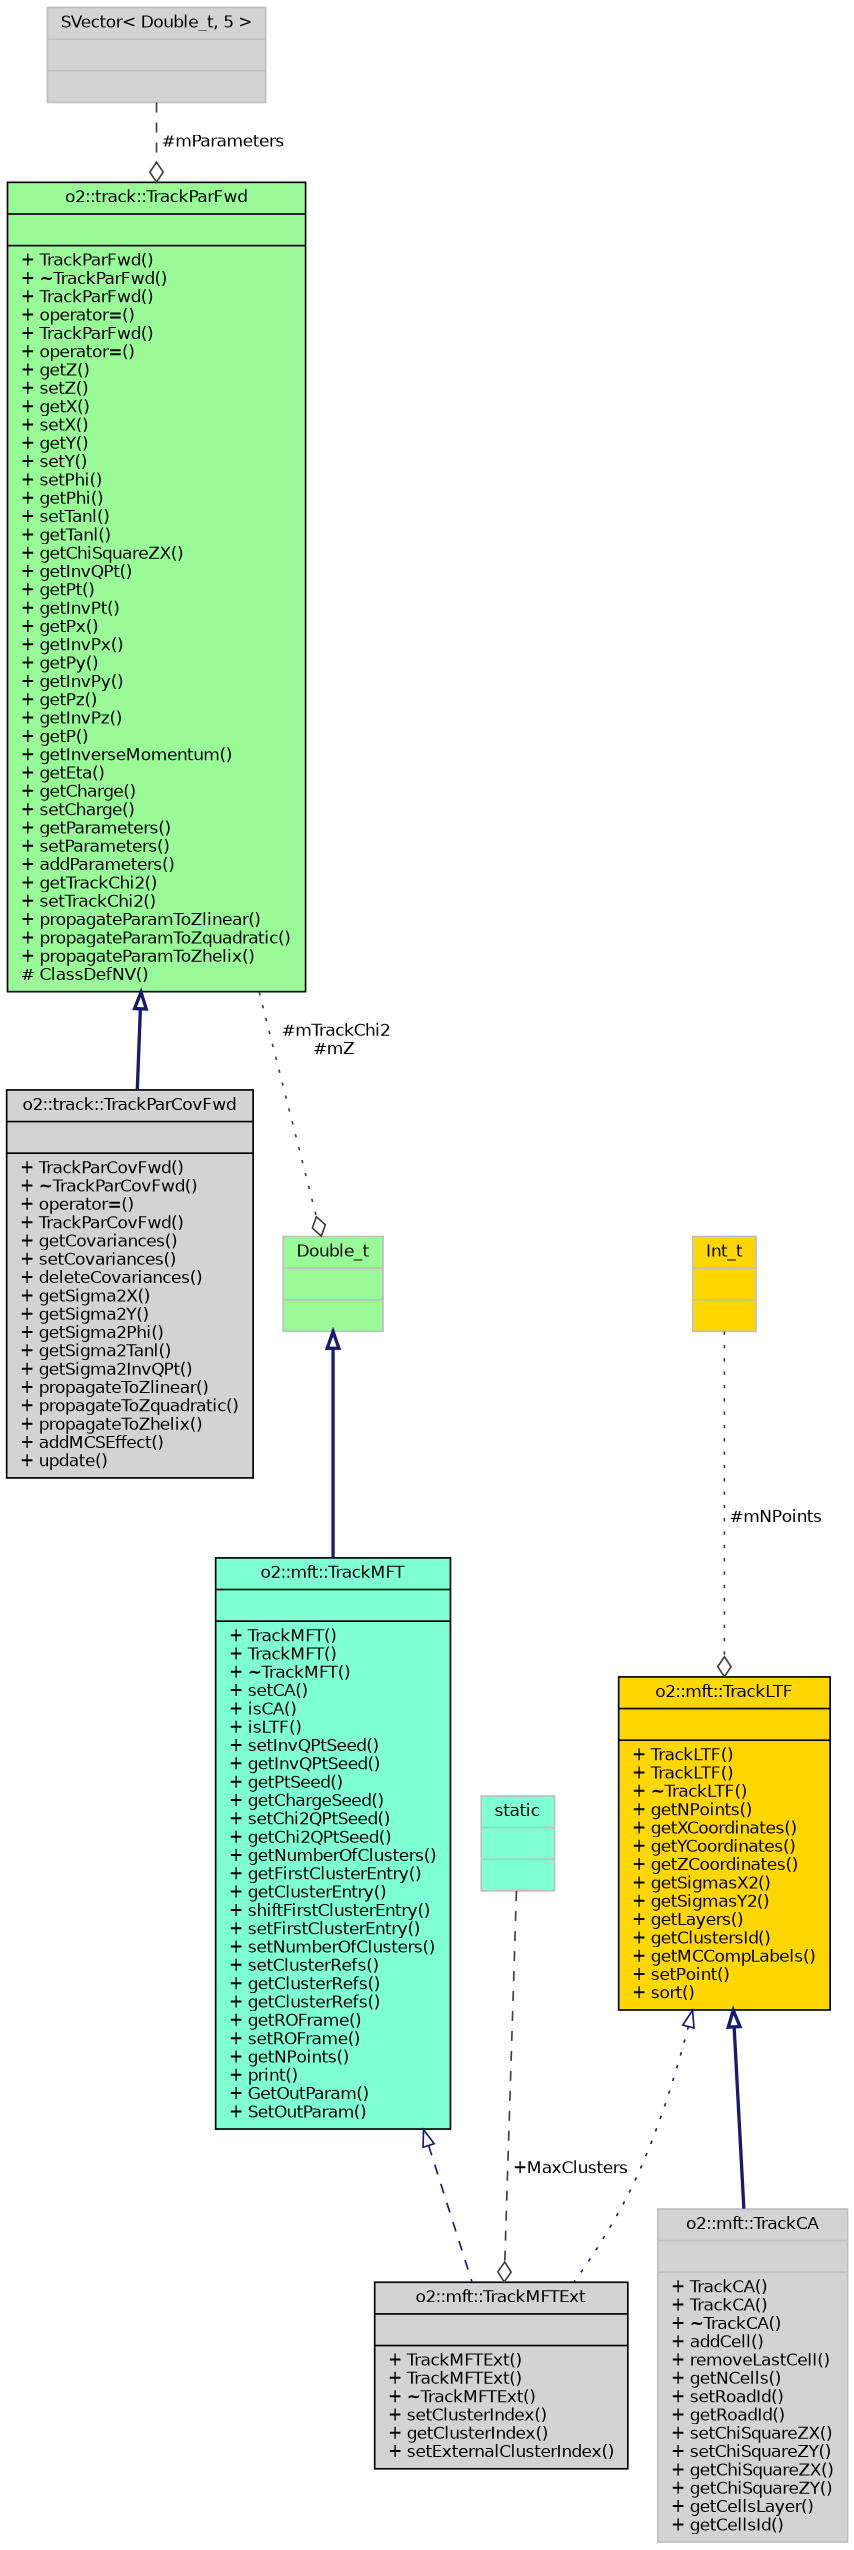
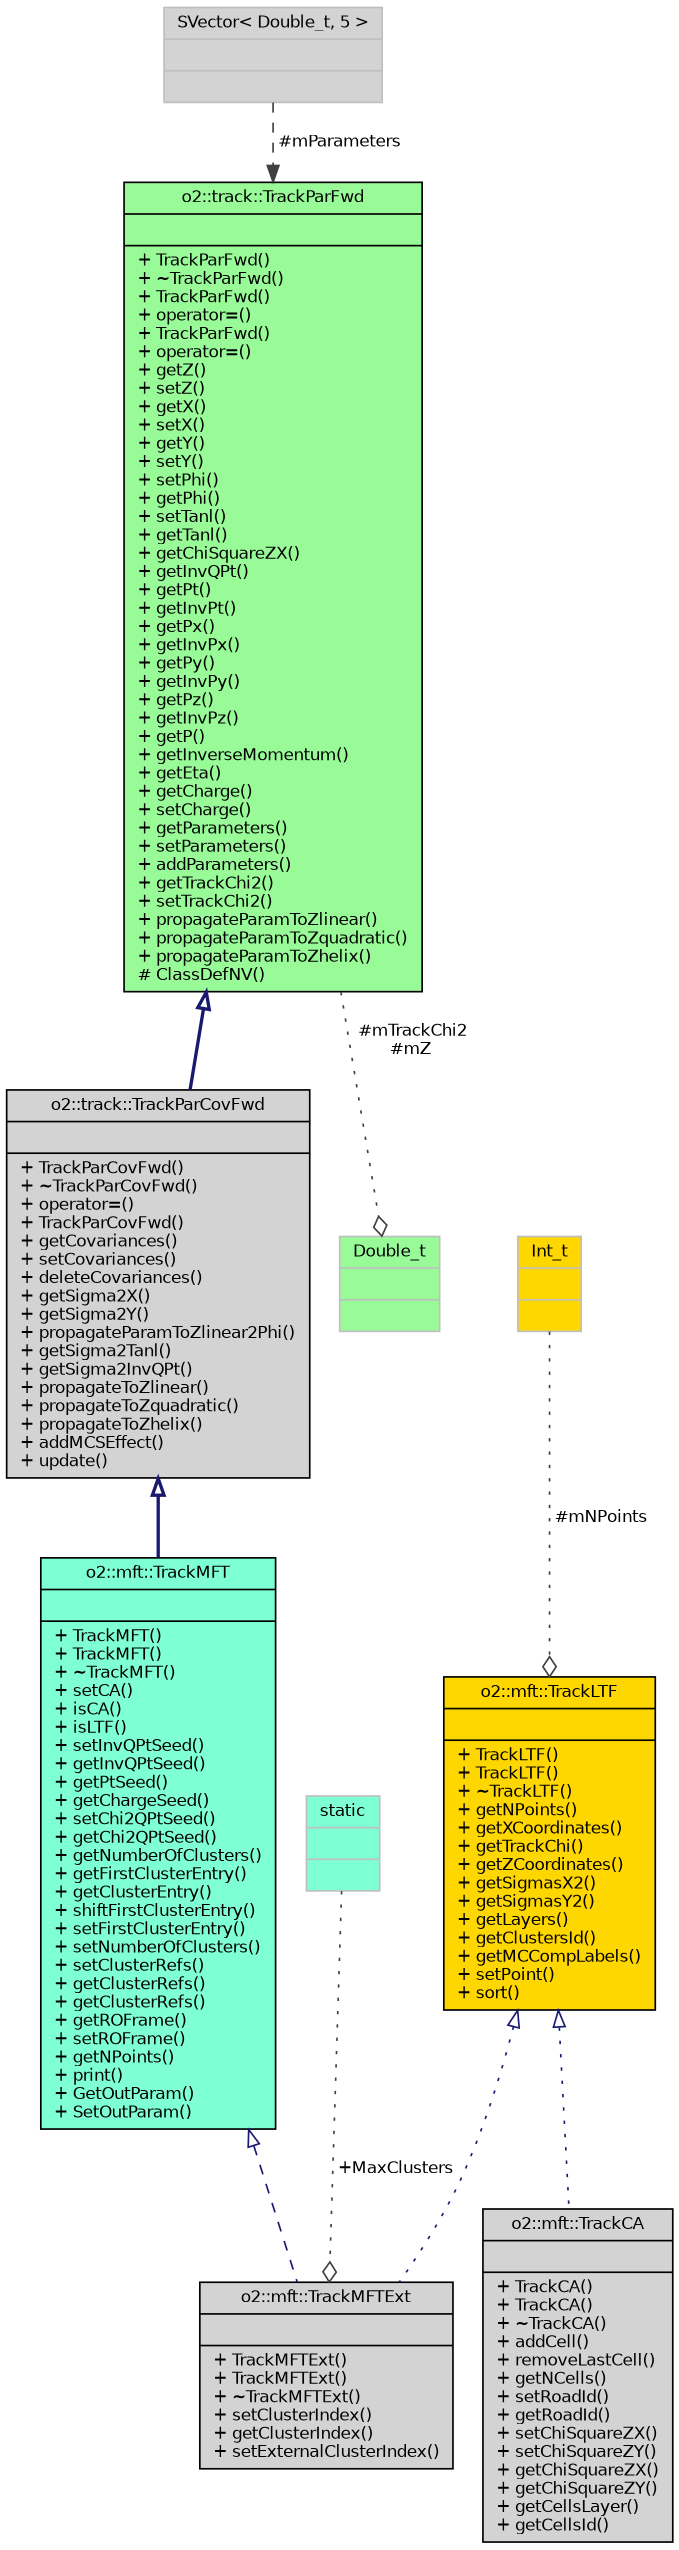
  digraph {
    node [color=black fillcolor=lightgrey fontname=Helvetica fontsize=10 shape=record style=filled]
    edge [arrowtail=onormal color=midnightblue dir=back fontname=Helvetica fontsize=10 labelfontname=Helvetica labelfontsize=10 style=bold]
-   n1 [color=grey75 fontcolor=black height=0.2 label="{o2::mft::TrackCA\n||+ TrackCA()\l+ TrackCA()\l+ ~TrackCA()\l+ addCell()\l+ removeLastCell()\l+ getNCells()\l+ setRoadId()\l+ getRoadId()\l+ setChiSquareZX()\l+ setChiSquareZY()\l+ getChiSquareZX()\l+ getChiSquareZY()\l+ getCellsLayer()\l+ getCellsId()\l}" width=0.4]
-   n2 [fillcolor=gold height=0.2 label="{o2::mft::TrackLTF\n||+ TrackLTF()\l+ TrackLTF()\l+ ~TrackLTF()\l+ getNPoints()\l+ getXCoordinates()\l+ getYCoordinates()\l+ getZCoordinates()\l+ getSigmasX2()\l+ getSigmasY2()\l+ getLayers()\l+ getClustersId()\l+ getMCCompLabels()\l+ setPoint()\l+ sort()\l}" width=0.4]
+   n1 [fontcolor=black height=0.2 label="{o2::mft::TrackCA\n||+ TrackCA()\l+ TrackCA()\l+ ~TrackCA()\l+ addCell()\l+ removeLastCell()\l+ getNCells()\l+ setRoadId()\l+ getRoadId()\l+ setChiSquareZX()\l+ setChiSquareZY()\l+ getChiSquareZX()\l+ getChiSquareZY()\l+ getCellsLayer()\l+ getCellsId()\l}" width=0.4]
+   n2 [fillcolor=gold height=0.2 label="{o2::mft::TrackLTF\n||+ TrackLTF()\l+ TrackLTF()\l+ ~TrackLTF()\l+ getNPoints()\l+ getXCoordinates()\l+ getTrackChi()\l+ getZCoordinates()\l+ getSigmasX2()\l+ getSigmasY2()\l+ getLayers()\l+ getClustersId()\l+ getMCCompLabels()\l+ setPoint()\l+ sort()\l}" width=0.4]
    n3 [height=0.2 label="{o2::mft::TrackMFTExt\n||+ TrackMFTExt()\l+ TrackMFTExt()\l+ ~TrackMFTExt()\l+ setClusterIndex()\l+ getClusterIndex()\l+ setExternalClusterIndex()\l}" width=0.4]
    n4 [fillcolor=aquamarine height=0.2 label="{o2::mft::TrackMFT\n||+ TrackMFT()\l+ TrackMFT()\l+ ~TrackMFT()\l+ setCA()\l+ isCA()\l+ isLTF()\l+ setInvQPtSeed()\l+ getInvQPtSeed()\l+ getPtSeed()\l+ getChargeSeed()\l+ setChi2QPtSeed()\l+ getChi2QPtSeed()\l+ getNumberOfClusters()\l+ getFirstClusterEntry()\l+ getClusterEntry()\l+ shiftFirstClusterEntry()\l+ setFirstClusterEntry()\l+ setNumberOfClusters()\l+ setClusterRefs()\l+ getClusterRefs()\l+ getClusterRefs()\l+ getROFrame()\l+ setROFrame()\l+ getNPoints()\l+ print()\l+ GetOutParam()\l+ SetOutParam()\l}" width=0.4]
-   n5 [height=0.2 label="{o2::track::TrackParCovFwd\n||+ TrackParCovFwd()\l+ ~TrackParCovFwd()\l+ operator=()\l+ TrackParCovFwd()\l+ getCovariances()\l+ setCovariances()\l+ deleteCovariances()\l+ getSigma2X()\l+ getSigma2Y()\l+ getSigma2Phi()\l+ getSigma2Tanl()\l+ getSigma2InvQPt()\l+ propagateToZlinear()\l+ propagateToZquadratic()\l+ propagateToZhelix()\l+ addMCSEffect()\l+ update()\l}" width=0.4]
+   n5 [height=0.2 label="{o2::track::TrackParCovFwd\n||+ TrackParCovFwd()\l+ ~TrackParCovFwd()\l+ operator=()\l+ TrackParCovFwd()\l+ getCovariances()\l+ setCovariances()\l+ deleteCovariances()\l+ getSigma2X()\l+ getSigma2Y()\l+ propagateParamToZlinear2Phi()\l+ getSigma2Tanl()\l+ getSigma2InvQPt()\l+ propagateToZlinear()\l+ propagateToZquadratic()\l+ propagateToZhelix()\l+ addMCSEffect()\l+ update()\l}" width=0.4]
    n6 [fillcolor=palegreen height=0.2 label="{o2::track::TrackParFwd\n||+ TrackParFwd()\l+ ~TrackParFwd()\l+ TrackParFwd()\l+ operator=()\l+ TrackParFwd()\l+ operator=()\l+ getZ()\l+ setZ()\l+ getX()\l+ setX()\l+ getY()\l+ setY()\l+ setPhi()\l+ getPhi()\l+ setTanl()\l+ getTanl()\l+ getChiSquareZX()\l+ getInvQPt()\l+ getPt()\l+ getInvPt()\l+ getPx()\l+ getInvPx()\l+ getPy()\l+ getInvPy()\l+ getPz()\l+ getInvPz()\l+ getP()\l+ getInverseMomentum()\l+ getEta()\l+ getCharge()\l+ setCharge()\l+ getParameters()\l+ setParameters()\l+ addParameters()\l+ getTrackChi2()\l+ setTrackChi2()\l+ propagateParamToZlinear()\l+ propagateParamToZquadratic()\l+ propagateParamToZhelix()\l# ClassDefNV()\l}" width=0.4]
    n7 [color=grey75 fillcolor=palegreen height=0.2 label="{Double_t\n||}" width=0.4]
    n8 [color=grey75 height=0.2 label="{SVector\< Double_t, 5 \>\n||}" width=0.4]
    n9 [color=grey75 fillcolor=aquamarine height=0.2 label="{static\n||}" width=0.4]
    n10 [color=grey75 fillcolor=gold height=0.2 label="{Int_t\n||}" width=0.4]
-   n2 -> n1
+   n2 -> n1 [style=dotted]
    n2 -> n3 [style=dotted]
    n4 -> n3 [style=dashed]
-   n7 -> n4
+   n5 -> n4
    n6 -> n5
    n6 -> n7 [arrowhead=odiamond color=grey25 label=" #mTrackChi2\n#mZ" style=dotted arrowtail="" dir=""]
-   n8 -> n6 [arrowhead=odiamond color=grey25 label=" #mParameters" style=dashed arrowtail="" dir=""]
-   n9 -> n3 [arrowhead=odiamond color=grey25 label=" +MaxClusters" style=dashed arrowtail="" dir=""]
+   n8 -> n6 [arrowhead=normal color=grey25 label=" #mParameters" style=dashed arrowtail="" dir=""]
+   n9 -> n3 [arrowhead=odiamond color=grey25 label=" +MaxClusters" style=dotted arrowtail="" dir=""]
    n10 -> n2 [arrowhead=odiamond color=grey25 label=" #mNPoints" style=dotted arrowtail="" dir=""]
  }
